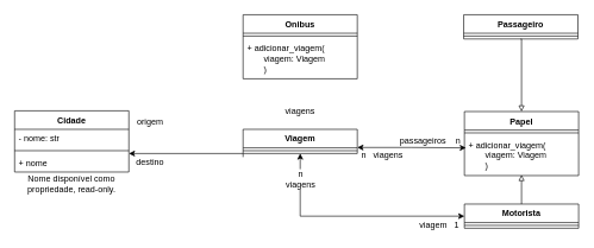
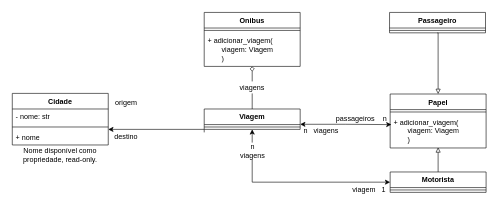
  <mxCell id="0" />
  <mxCell id="1" parent="0" />
  <mxCell id="2" value="Cidade" style="swimlane;fontStyle=1;align=center;verticalAlign=top;childLayout=stackLayout;horizontal=1;startSize=26;horizontalStack=0;resizeParent=1;resizeParentMax=0;resizeLast=0;collapsible=1;marginBottom=0;whiteSpace=wrap;html=1;" vertex="1" parent="1"><mxGeometry x="20" y="155" width="160" height="86" as="geometry" /></mxCell>
  <mxCell id="3" value="- nome: str" style="text;strokeColor=none;fillColor=none;align=left;verticalAlign=top;spacingLeft=4;spacingRight=4;overflow=hidden;rotatable=0;points=[[0,0.5],[1,0.5]];portConstraint=eastwest;whiteSpace=wrap;html=1;" vertex="1" parent="2"><mxGeometry y="26" width="160" height="26" as="geometry" /></mxCell>
  <mxCell id="4" value="" style="line;strokeWidth=1;fillColor=none;align=left;verticalAlign=middle;spacingTop=-1;spacingLeft=3;spacingRight=3;rotatable=0;labelPosition=right;points=[];portConstraint=eastwest;strokeColor=inherit;" vertex="1" parent="2"><mxGeometry y="52" width="160" height="8" as="geometry" /></mxCell>
  <mxCell id="5" value="+ nome" style="text;strokeColor=none;fillColor=none;align=left;verticalAlign=top;spacingLeft=4;spacingRight=4;overflow=hidden;rotatable=0;points=[[0,0.5],[1,0.5]];portConstraint=eastwest;whiteSpace=wrap;html=1;" vertex="1" parent="2"><mxGeometry y="60" width="160" height="26" as="geometry" /></mxCell>
  <mxCell id="6" value="Nome disponível como propriedade, read-only." style="text;strokeColor=none;align=center;fillColor=none;html=1;verticalAlign=middle;whiteSpace=wrap;rounded=0;" vertex="1" parent="1"><mxGeometry x="20" y="243" width="160" height="30" as="geometry" /></mxCell>
  <mxCell id="7" value="Papel" style="swimlane;fontStyle=1;align=center;verticalAlign=top;childLayout=stackLayout;horizontal=1;startSize=26;horizontalStack=0;resizeParent=1;resizeParentMax=0;resizeLast=0;collapsible=1;marginBottom=0;whiteSpace=wrap;html=1;" vertex="1" parent="1"><mxGeometry x="650" y="156" width="160" height="90" as="geometry" /></mxCell>
  <mxCell id="8" value="" style="line;strokeWidth=1;fillColor=none;align=left;verticalAlign=middle;spacingTop=-1;spacingLeft=3;spacingRight=3;rotatable=0;labelPosition=right;points=[];portConstraint=eastwest;strokeColor=inherit;" vertex="1" parent="7"><mxGeometry y="26" width="160" height="8" as="geometry" /></mxCell>
  <mxCell id="9" value="+ adicionar_viagem(&lt;br&gt;&amp;nbsp; &amp;nbsp; &amp;nbsp; &amp;nbsp;viagem: Viagem&lt;br&gt;&amp;nbsp; &amp;nbsp; &amp;nbsp; &amp;nbsp;)" style="text;strokeColor=none;fillColor=none;align=left;verticalAlign=top;spacingLeft=4;spacingRight=4;overflow=hidden;rotatable=0;points=[[0,0.5],[1,0.5]];portConstraint=eastwest;whiteSpace=wrap;html=1;" vertex="1" parent="7"><mxGeometry y="34" width="160" height="56" as="geometry" /></mxCell>
  <mxCell id="10" style="edgeStyle=orthogonalEdgeStyle;rounded=0;orthogonalLoop=1;jettySize=auto;html=1;exitX=0.5;exitY=0;exitDx=0;exitDy=0;entryX=0.5;entryY=0.982;entryDx=0;entryDy=0;entryPerimeter=0;endArrow=block;endFill=0;" edge="1" parent="1" source="11" target="9"><mxGeometry relative="1" as="geometry" /></mxCell>
  <mxCell id="11" value="Motorista" style="swimlane;fontStyle=1;align=center;verticalAlign=top;childLayout=stackLayout;horizontal=1;startSize=26;horizontalStack=0;resizeParent=1;resizeParentMax=0;resizeLast=0;collapsible=1;marginBottom=0;whiteSpace=wrap;html=1;" vertex="1" parent="1"><mxGeometry x="650" y="286" width="160" height="34" as="geometry" /></mxCell>
  <mxCell id="12" value="" style="line;strokeWidth=1;fillColor=none;align=left;verticalAlign=middle;spacingTop=-1;spacingLeft=3;spacingRight=3;rotatable=0;labelPosition=right;points=[];portConstraint=eastwest;strokeColor=inherit;" vertex="1" parent="11"><mxGeometry y="26" width="160" height="8" as="geometry" /></mxCell>
  <mxCell id="13" style="edgeStyle=orthogonalEdgeStyle;rounded=0;orthogonalLoop=1;jettySize=auto;html=1;exitX=0.5;exitY=1;exitDx=0;exitDy=0;entryX=0.5;entryY=0;entryDx=0;entryDy=0;endArrow=block;endFill=0;" edge="1" parent="1" source="14" target="7"><mxGeometry relative="1" as="geometry"><Array as="points"><mxPoint x="730" y="54" /></Array></mxGeometry></mxCell>
  <mxCell id="14" value="Passageiro" style="swimlane;fontStyle=1;align=center;verticalAlign=top;childLayout=stackLayout;horizontal=1;startSize=26;horizontalStack=0;resizeParent=1;resizeParentMax=0;resizeLast=0;collapsible=1;marginBottom=0;whiteSpace=wrap;html=1;" vertex="1" parent="1"><mxGeometry x="649" y="20" width="160" height="34" as="geometry" /></mxCell>
  <mxCell id="15" value="" style="line;strokeWidth=1;fillColor=none;align=left;verticalAlign=middle;spacingTop=-1;spacingLeft=3;spacingRight=3;rotatable=0;labelPosition=right;points=[];portConstraint=eastwest;strokeColor=inherit;" vertex="1" parent="14"><mxGeometry y="26" width="160" height="8" as="geometry" /></mxCell>
  <mxCell id="16" style="edgeStyle=orthogonalEdgeStyle;rounded=0;orthogonalLoop=1;jettySize=auto;html=1;exitX=0.5;exitY=1;exitDx=0;exitDy=0;entryX=0;entryY=0.5;entryDx=0;entryDy=0;startArrow=classic;startFill=1;" edge="1" parent="1" source="18" target="11"><mxGeometry relative="1" as="geometry" /></mxCell>
  <mxCell id="17" style="edgeStyle=orthogonalEdgeStyle;rounded=0;orthogonalLoop=1;jettySize=auto;html=1;exitX=1;exitY=0.75;exitDx=0;exitDy=0;entryX=0.013;entryY=0.304;entryDx=0;entryDy=0;entryPerimeter=0;startArrow=classic;startFill=1;" edge="1" parent="1" source="18" target="9"><mxGeometry relative="1" as="geometry" /></mxCell>
  <mxCell id="18" value="Viagem" style="swimlane;fontStyle=1;align=center;verticalAlign=top;childLayout=stackLayout;horizontal=1;startSize=26;horizontalStack=0;resizeParent=1;resizeParentMax=0;resizeLast=0;collapsible=1;marginBottom=0;whiteSpace=wrap;html=1;" vertex="1" parent="1"><mxGeometry x="340" y="181" width="160" height="34" as="geometry" /></mxCell>
  <mxCell id="19" value="" style="line;strokeWidth=1;fillColor=none;align=left;verticalAlign=middle;spacingTop=-1;spacingLeft=3;spacingRight=3;rotatable=0;labelPosition=right;points=[];portConstraint=eastwest;strokeColor=inherit;" vertex="1" parent="18"><mxGeometry y="26" width="160" height="8" as="geometry" /></mxCell>
  <mxCell id="20" value="passageiros&amp;nbsp; &amp;nbsp; n" style="text;strokeColor=none;align=left;fillColor=none;html=1;verticalAlign=middle;whiteSpace=wrap;rounded=0;" vertex="1" parent="1"><mxGeometry x="558" y="186" width="91" height="22" as="geometry" /></mxCell>
  <mxCell id="21" style="edgeStyle=orthogonalEdgeStyle;rounded=0;orthogonalLoop=1;jettySize=auto;html=1;exitX=0;exitY=0.25;exitDx=0;exitDy=0;" edge="1" parent="1"><mxGeometry relative="1" as="geometry"><mxPoint x="340" y="220" as="sourcePoint" /><mxPoint x="180" y="215" as="targetPoint" /><Array as="points"><mxPoint x="340" y="215" /></Array></mxGeometry></mxCell>
  <mxCell id="22" value="origem" style="text;strokeColor=none;align=center;fillColor=none;html=1;verticalAlign=middle;whiteSpace=wrap;rounded=0;" vertex="1" parent="1"><mxGeometry x="180" y="156" width="60" height="30" as="geometry" /></mxCell>
  <mxCell id="23" value="destino" style="text;strokeColor=none;align=center;fillColor=none;html=1;verticalAlign=middle;whiteSpace=wrap;rounded=0;" vertex="1" parent="1"><mxGeometry x="180" y="213" width="60" height="30" as="geometry" /></mxCell>
+ <mxCell id="24" style="edgeStyle=orthogonalEdgeStyle;rounded=0;orthogonalLoop=1;jettySize=auto;html=1;entryX=0.5;entryY=0;entryDx=0;entryDy=0;startArrow=diamond;startFill=0;endArrow=none;endFill=0;" edge="1" parent="1" source="25" target="18"><mxGeometry relative="1" as="geometry" /></mxCell>
  <mxCell id="25" value="Onibus" style="swimlane;fontStyle=1;align=center;verticalAlign=top;childLayout=stackLayout;horizontal=1;startSize=26;horizontalStack=0;resizeParent=1;resizeParentMax=0;resizeLast=0;collapsible=1;marginBottom=0;whiteSpace=wrap;html=1;" vertex="1" parent="1"><mxGeometry x="340" y="20" width="160" height="90" as="geometry" /></mxCell>
  <mxCell id="26" value="" style="line;strokeWidth=1;fillColor=none;align=left;verticalAlign=middle;spacingTop=-1;spacingLeft=3;spacingRight=3;rotatable=0;labelPosition=right;points=[];portConstraint=eastwest;strokeColor=inherit;" vertex="1" parent="25"><mxGeometry y="26" width="160" height="8" as="geometry" /></mxCell>
  <mxCell id="27" value="+ adicionar_viagem(&lt;br&gt;&amp;nbsp; &amp;nbsp; &amp;nbsp; &amp;nbsp;viagem: Viagem&lt;br&gt;&amp;nbsp; &amp;nbsp; &amp;nbsp; &amp;nbsp;)" style="text;strokeColor=none;fillColor=none;align=left;verticalAlign=top;spacingLeft=4;spacingRight=4;overflow=hidden;rotatable=0;points=[[0,0.5],[1,0.5]];portConstraint=eastwest;whiteSpace=wrap;html=1;" vertex="1" parent="25"><mxGeometry y="34" width="160" height="56" as="geometry" /></mxCell>
- <mxCell id="28" value="viagens" style="text;strokeColor=none;align=center;fillColor=default;html=1;verticalAlign=middle;whiteSpace=wrap;rounded=0;" vertex="1" parent="1"><mxGeometry x="390" y="145" width="60" height="20" as="geometry" /></mxCell>
+ <mxCell id="28" value="viagens" style="text;strokeColor=none;align=center;fillColor=default;html=1;verticalAlign=middle;whiteSpace=wrap;rounded=0;" vertex="1" parent="1"><mxGeometry x="390" y="135" width="60" height="20" as="geometry" /></mxCell>
  <mxCell id="29" value="n&lt;br&gt;viagens" style="text;strokeColor=none;align=center;fillColor=default;html=1;verticalAlign=middle;whiteSpace=wrap;rounded=0;" vertex="1" parent="1"><mxGeometry x="391" y="237" width="60" height="28" as="geometry" /></mxCell>
  <mxCell id="30" value="n&amp;nbsp; &amp;nbsp;viagens" style="text;strokeColor=none;align=center;fillColor=none;html=1;verticalAlign=middle;whiteSpace=wrap;rounded=0;" vertex="1" parent="1"><mxGeometry x="500" y="208" width="70" height="20" as="geometry" /></mxCell>
  <mxCell id="31" value="viagem&amp;nbsp; &amp;nbsp;1" style="text;strokeColor=none;align=center;fillColor=none;html=1;verticalAlign=middle;whiteSpace=wrap;rounded=0;" vertex="1" parent="1"><mxGeometry x="580" y="306" width="70" height="20" as="geometry" /></mxCell>
